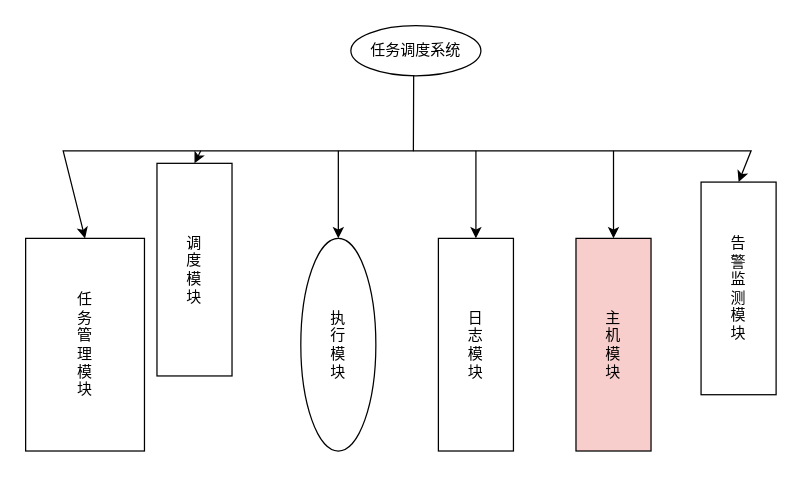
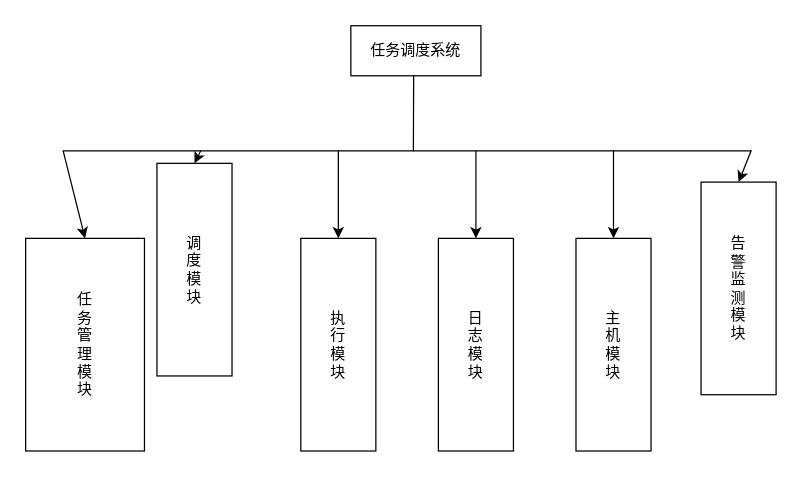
  <mxCell id="0" />
  <mxCell id="1" parent="0" />
- <mxCell id="2" value="任务调度系统" style="ellipse;whiteSpace=wrap;html=1;" parent="1" vertex="1"><mxGeometry x="280" y="20" width="104" height="40" as="geometry" /></mxCell>
+ <mxCell id="2" value="任务调度系统" style="rounded=0;whiteSpace=wrap;html=1;" parent="1" vertex="1"><mxGeometry x="280" y="20" width="104" height="40" as="geometry" /></mxCell>
  <mxCell id="3" value="任&lt;br&gt;务&lt;br&gt;管&lt;br&gt;理&lt;br&gt;模&lt;br&gt;块" style="rounded=0;whiteSpace=wrap;html=1;" parent="1" vertex="1"><mxGeometry x="20" y="190" width="95" height="170" as="geometry" /></mxCell>
  <mxCell id="4" value="" style="endArrow=classic;html=1;rounded=0;entryX=0.5;entryY=0;entryDx=0;entryDy=0;exitX=0.483;exitY=0.989;exitDx=0;exitDy=0;exitPerimeter=0;" parent="1" source="2" target="3" edge="1"><mxGeometry width="50" height="50" relative="1" as="geometry"><mxPoint x="332" y="60" as="sourcePoint" /><mxPoint x="330" y="110" as="targetPoint" /><Array as="points"><mxPoint x="330" y="120" /><mxPoint x="50" y="120" /></Array></mxGeometry></mxCell>
  <mxCell id="5" value="调&lt;br&gt;度&lt;br&gt;模&lt;br&gt;块" style="rounded=0;whiteSpace=wrap;html=1;" parent="1" vertex="1"><mxGeometry x="125" y="130" width="60" height="170" as="geometry" /></mxCell>
- <mxCell id="6" value="执&lt;br&gt;行&lt;br&gt;模&lt;br&gt;块" style="ellipse;whiteSpace=wrap;html=1;" parent="1" vertex="1"><mxGeometry x="240" y="190" width="60" height="170" as="geometry" /></mxCell>
+ <mxCell id="6" value="执&lt;br&gt;行&lt;br&gt;模&lt;br&gt;块" style="rounded=0;whiteSpace=wrap;html=1;" parent="1" vertex="1"><mxGeometry x="240" y="190" width="60" height="170" as="geometry" /></mxCell>
  <mxCell id="7" value="日&lt;br&gt;志&lt;br&gt;模&lt;br&gt;块" style="rounded=0;whiteSpace=wrap;html=1;" parent="1" vertex="1"><mxGeometry x="350" y="190" width="60" height="170" as="geometry" /></mxCell>
- <mxCell id="8" value="主&lt;br&gt;机&lt;br&gt;模&lt;br&gt;块" style="rounded=0;whiteSpace=wrap;html=1;fillColor=#f8cecc;" parent="1" vertex="1"><mxGeometry x="460" y="190" width="60" height="170" as="geometry" /></mxCell>
+ <mxCell id="8" value="主&lt;br&gt;机&lt;br&gt;模&lt;br&gt;块" style="rounded=0;whiteSpace=wrap;html=1;" parent="1" vertex="1"><mxGeometry x="460" y="190" width="60" height="170" as="geometry" /></mxCell>
  <mxCell id="9" value="告&lt;br&gt;警&lt;br&gt;监&lt;br&gt;测&lt;br&gt;模&lt;br&gt;块" style="rounded=0;whiteSpace=wrap;html=1;" parent="1" vertex="1"><mxGeometry x="560" y="145" width="60" height="170" as="geometry" /></mxCell>
  <mxCell id="10" value="" style="endArrow=classic;html=1;rounded=0;entryX=0.5;entryY=0;entryDx=0;entryDy=0;" parent="1" target="5" edge="1"><mxGeometry width="50" height="50" relative="1" as="geometry"><mxPoint x="160" y="120" as="sourcePoint" /><mxPoint x="410" y="110" as="targetPoint" /></mxGeometry></mxCell>
  <mxCell id="11" value="" style="endArrow=classic;html=1;rounded=0;entryX=0.5;entryY=0;entryDx=0;entryDy=0;" parent="1" target="6" edge="1"><mxGeometry width="50" height="50" relative="1" as="geometry"><mxPoint x="270" y="120" as="sourcePoint" /><mxPoint x="300" y="150" as="targetPoint" /></mxGeometry></mxCell>
  <mxCell id="12" value="" style="endArrow=classic;html=1;rounded=0;entryX=0.5;entryY=0;entryDx=0;entryDy=0;" parent="1" target="9" edge="1"><mxGeometry width="50" height="50" relative="1" as="geometry"><mxPoint x="330" y="120" as="sourcePoint" /><mxPoint x="510" y="70" as="targetPoint" /><Array as="points"><mxPoint x="600" y="120" /></Array></mxGeometry></mxCell>
  <mxCell id="13" value="" style="endArrow=classic;html=1;rounded=0;entryX=0.5;entryY=0;entryDx=0;entryDy=0;" parent="1" target="7" edge="1"><mxGeometry width="50" height="50" relative="1" as="geometry"><mxPoint x="380" y="120" as="sourcePoint" /><mxPoint x="460" y="50" as="targetPoint" /></mxGeometry></mxCell>
  <mxCell id="14" value="" style="endArrow=classic;html=1;rounded=0;entryX=0.5;entryY=0;entryDx=0;entryDy=0;" parent="1" target="8" edge="1"><mxGeometry width="50" height="50" relative="1" as="geometry"><mxPoint x="490" y="120" as="sourcePoint" /><mxPoint x="580" y="-10" as="targetPoint" /></mxGeometry></mxCell>
